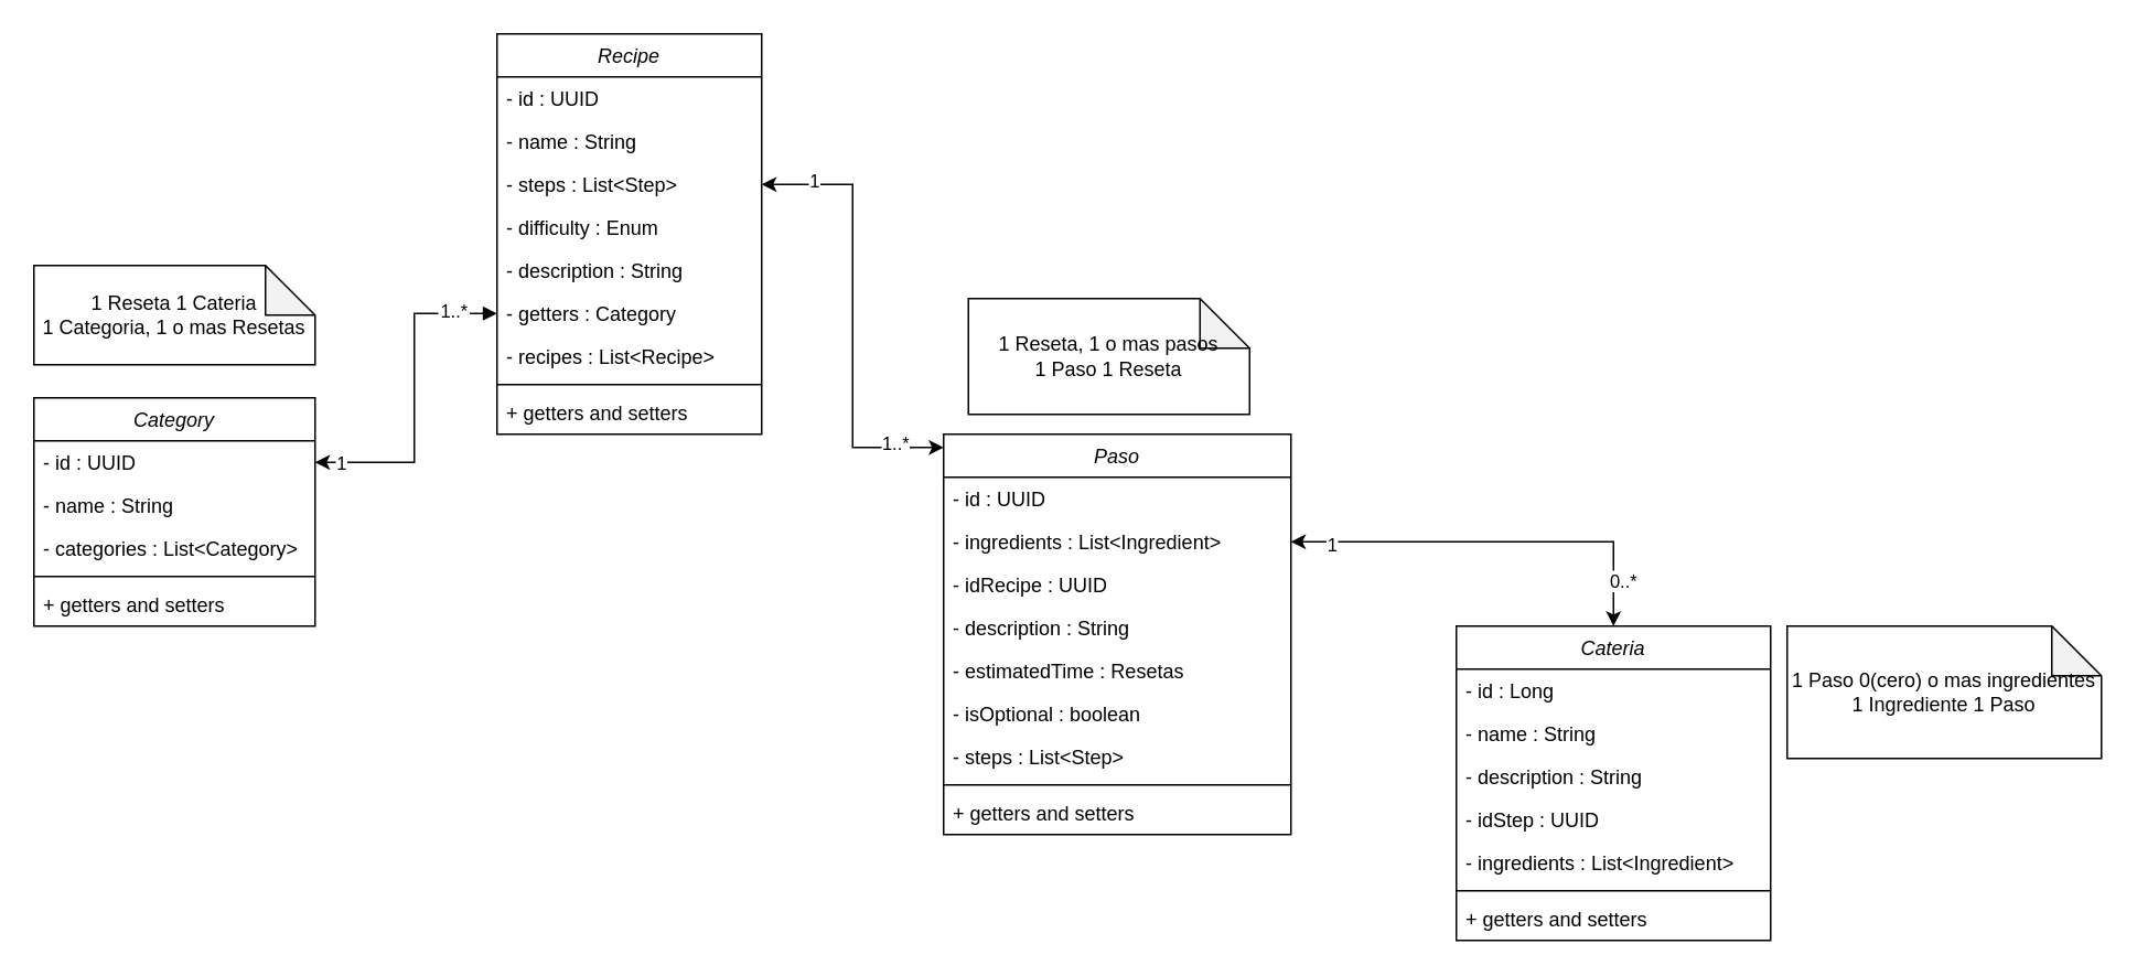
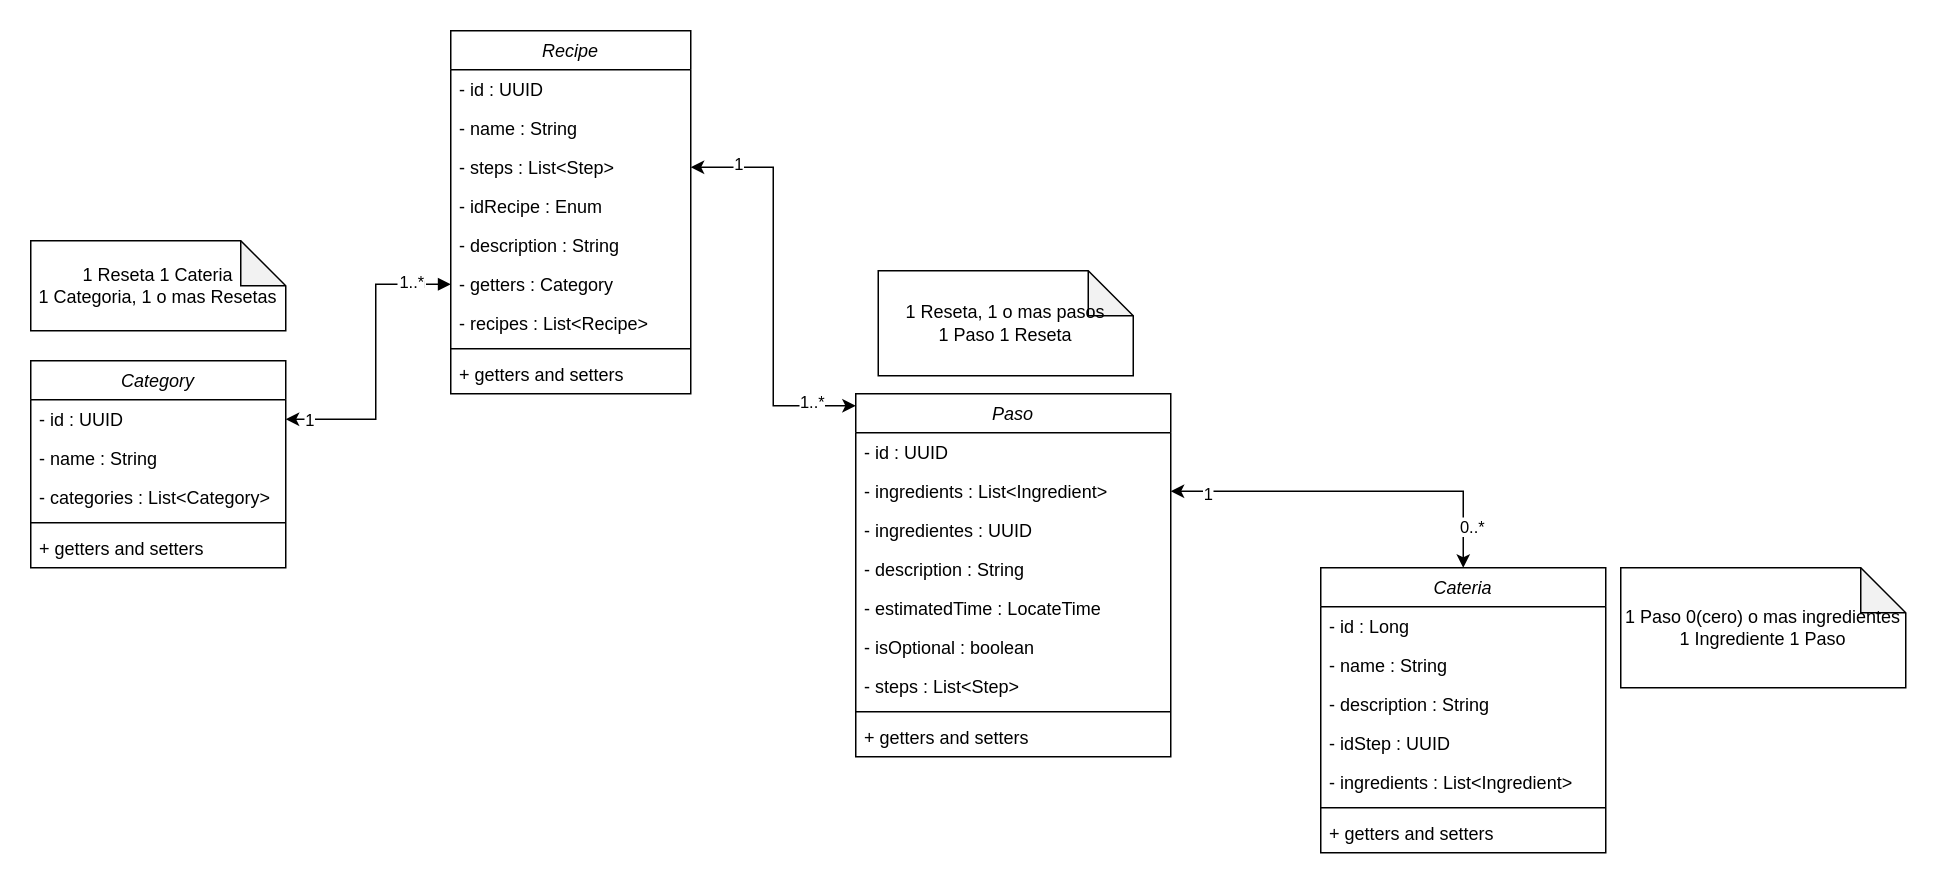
  <mxCell id="0" />
  <mxCell id="1" parent="0" />
  <mxCell id="2" value="Recipe" style="swimlane;fontStyle=2;align=center;verticalAlign=top;childLayout=stackLayout;horizontal=1;startSize=26;horizontalStack=0;resizeParent=1;resizeLast=0;collapsible=1;marginBottom=0;rounded=0;shadow=0;strokeWidth=1;" parent="1" vertex="1"><mxGeometry x="300" y="20" width="160" height="242" as="geometry"><mxRectangle x="230" y="140" width="160" height="26" as="alternateBounds" /></mxGeometry></mxCell>
  <mxCell id="3" value="- id : UUID" style="text;align=left;verticalAlign=top;spacingLeft=4;spacingRight=4;overflow=hidden;rotatable=0;points=[[0,0.5],[1,0.5]];portConstraint=eastwest;" parent="2" vertex="1"><mxGeometry y="26" width="160" height="26" as="geometry" /></mxCell>
  <mxCell id="4" value="- name : String" style="text;align=left;verticalAlign=top;spacingLeft=4;spacingRight=4;overflow=hidden;rotatable=0;points=[[0,0.5],[1,0.5]];portConstraint=eastwest;" parent="2" vertex="1"><mxGeometry y="52" width="160" height="26" as="geometry" /></mxCell>
  <mxCell id="5" value="- steps : List&lt;Step&gt;" style="text;align=left;verticalAlign=top;spacingLeft=4;spacingRight=4;overflow=hidden;rotatable=0;points=[[0,0.5],[1,0.5]];portConstraint=eastwest;" parent="2" vertex="1"><mxGeometry y="78" width="160" height="26" as="geometry" /></mxCell>
- <mxCell id="6" value="- difficulty : Enum" style="text;align=left;verticalAlign=top;spacingLeft=4;spacingRight=4;overflow=hidden;rotatable=0;points=[[0,0.5],[1,0.5]];portConstraint=eastwest;" parent="2" vertex="1"><mxGeometry y="104" width="160" height="26" as="geometry" /></mxCell>
+ <mxCell id="6" value="- idRecipe : Enum" style="text;align=left;verticalAlign=top;spacingLeft=4;spacingRight=4;overflow=hidden;rotatable=0;points=[[0,0.5],[1,0.5]];portConstraint=eastwest;" parent="2" vertex="1"><mxGeometry y="104" width="160" height="26" as="geometry" /></mxCell>
  <mxCell id="7" value="- description : String" style="text;align=left;verticalAlign=top;spacingLeft=4;spacingRight=4;overflow=hidden;rotatable=0;points=[[0,0.5],[1,0.5]];portConstraint=eastwest;" parent="2" vertex="1"><mxGeometry y="130" width="160" height="26" as="geometry" /></mxCell>
  <mxCell id="8" value="- getters : Category" style="text;align=left;verticalAlign=top;spacingLeft=4;spacingRight=4;overflow=hidden;rotatable=0;points=[[0,0.5],[1,0.5]];portConstraint=eastwest;" parent="2" vertex="1"><mxGeometry y="156" width="160" height="26" as="geometry" /></mxCell>
  <mxCell id="9" value="- recipes : List&lt;Recipe&gt;" style="text;align=left;verticalAlign=top;spacingLeft=4;spacingRight=4;overflow=hidden;rotatable=0;points=[[0,0.5],[1,0.5]];portConstraint=eastwest;" parent="2" vertex="1"><mxGeometry y="182" width="160" height="26" as="geometry" /></mxCell>
  <mxCell id="10" value="" style="line;html=1;strokeWidth=1;align=left;verticalAlign=middle;spacingTop=-1;spacingLeft=3;spacingRight=3;rotatable=0;labelPosition=right;points=[];portConstraint=eastwest;" parent="2" vertex="1"><mxGeometry y="208" width="160" height="8" as="geometry" /></mxCell>
  <mxCell id="11" value="+ getters and setters" style="text;align=left;verticalAlign=top;spacingLeft=4;spacingRight=4;overflow=hidden;rotatable=0;points=[[0,0.5],[1,0.5]];portConstraint=eastwest;" parent="2" vertex="1"><mxGeometry y="216" width="160" height="26" as="geometry" /></mxCell>
  <mxCell id="12" value="Category" style="swimlane;fontStyle=2;align=center;verticalAlign=top;childLayout=stackLayout;horizontal=1;startSize=26;horizontalStack=0;resizeParent=1;resizeLast=0;collapsible=1;marginBottom=0;rounded=0;shadow=0;strokeWidth=1;" parent="1" vertex="1"><mxGeometry x="20" y="240" width="170" height="138" as="geometry"><mxRectangle x="230" y="140" width="160" height="26" as="alternateBounds" /></mxGeometry></mxCell>
  <mxCell id="13" value="- id : UUID" style="text;align=left;verticalAlign=top;spacingLeft=4;spacingRight=4;overflow=hidden;rotatable=0;points=[[0,0.5],[1,0.5]];portConstraint=eastwest;" parent="12" vertex="1"><mxGeometry y="26" width="170" height="26" as="geometry" /></mxCell>
  <mxCell id="14" value="- name : String" style="text;align=left;verticalAlign=top;spacingLeft=4;spacingRight=4;overflow=hidden;rotatable=0;points=[[0,0.5],[1,0.5]];portConstraint=eastwest;" parent="12" vertex="1"><mxGeometry y="52" width="170" height="26" as="geometry" /></mxCell>
  <mxCell id="15" value="- categories : List&lt;Category&gt;" style="text;align=left;verticalAlign=top;spacingLeft=4;spacingRight=4;overflow=hidden;rotatable=0;points=[[0,0.5],[1,0.5]];portConstraint=eastwest;" parent="12" vertex="1"><mxGeometry y="78" width="170" height="26" as="geometry" /></mxCell>
  <mxCell id="16" value="" style="line;html=1;strokeWidth=1;align=left;verticalAlign=middle;spacingTop=-1;spacingLeft=3;spacingRight=3;rotatable=0;labelPosition=right;points=[];portConstraint=eastwest;" parent="12" vertex="1"><mxGeometry y="104" width="170" height="8" as="geometry" /></mxCell>
  <mxCell id="17" value="+ getters and setters" style="text;align=left;verticalAlign=top;spacingLeft=4;spacingRight=4;overflow=hidden;rotatable=0;points=[[0,0.5],[1,0.5]];portConstraint=eastwest;" parent="12" vertex="1"><mxGeometry y="112" width="170" height="26" as="geometry" /></mxCell>
  <mxCell id="18" value="Cateria" style="swimlane;fontStyle=2;align=center;verticalAlign=top;childLayout=stackLayout;horizontal=1;startSize=26;horizontalStack=0;resizeParent=1;resizeLast=0;collapsible=1;marginBottom=0;rounded=0;shadow=0;strokeWidth=1;" parent="1" vertex="1"><mxGeometry x="880" y="378" width="190" height="190" as="geometry"><mxRectangle x="230" y="140" width="160" height="26" as="alternateBounds" /></mxGeometry></mxCell>
  <mxCell id="19" value="- id : Long" style="text;align=left;verticalAlign=top;spacingLeft=4;spacingRight=4;overflow=hidden;rotatable=0;points=[[0,0.5],[1,0.5]];portConstraint=eastwest;" parent="18" vertex="1"><mxGeometry y="26" width="190" height="26" as="geometry" /></mxCell>
  <mxCell id="20" value="- name : String" style="text;align=left;verticalAlign=top;spacingLeft=4;spacingRight=4;overflow=hidden;rotatable=0;points=[[0,0.5],[1,0.5]];portConstraint=eastwest;" parent="18" vertex="1"><mxGeometry y="52" width="190" height="26" as="geometry" /></mxCell>
  <mxCell id="21" value="- description : String" style="text;align=left;verticalAlign=top;spacingLeft=4;spacingRight=4;overflow=hidden;rotatable=0;points=[[0,0.5],[1,0.5]];portConstraint=eastwest;" parent="18" vertex="1"><mxGeometry y="78" width="190" height="26" as="geometry" /></mxCell>
  <mxCell id="22" value="- idStep : UUID" style="text;align=left;verticalAlign=top;spacingLeft=4;spacingRight=4;overflow=hidden;rotatable=0;points=[[0,0.5],[1,0.5]];portConstraint=eastwest;" parent="18" vertex="1"><mxGeometry y="104" width="190" height="26" as="geometry" /></mxCell>
  <mxCell id="23" value="- ingredients : List&lt;Ingredient&gt;" style="text;align=left;verticalAlign=top;spacingLeft=4;spacingRight=4;overflow=hidden;rotatable=0;points=[[0,0.5],[1,0.5]];portConstraint=eastwest;" parent="18" vertex="1"><mxGeometry y="130" width="190" height="26" as="geometry" /></mxCell>
  <mxCell id="24" value="" style="line;html=1;strokeWidth=1;align=left;verticalAlign=middle;spacingTop=-1;spacingLeft=3;spacingRight=3;rotatable=0;labelPosition=right;points=[];portConstraint=eastwest;" parent="18" vertex="1"><mxGeometry y="156" width="190" height="8" as="geometry" /></mxCell>
  <mxCell id="25" value="+ getters and setters" style="text;align=left;verticalAlign=top;spacingLeft=4;spacingRight=4;overflow=hidden;rotatable=0;points=[[0,0.5],[1,0.5]];portConstraint=eastwest;" parent="18" vertex="1"><mxGeometry y="164" width="190" height="26" as="geometry" /></mxCell>
  <mxCell id="26" value="Paso" style="swimlane;fontStyle=2;align=center;verticalAlign=top;childLayout=stackLayout;horizontal=1;startSize=26;horizontalStack=0;resizeParent=1;resizeLast=0;collapsible=1;marginBottom=0;rounded=0;shadow=0;strokeWidth=1;" parent="1" vertex="1"><mxGeometry x="570" y="262" width="210" height="242" as="geometry"><mxRectangle x="230" y="140" width="160" height="26" as="alternateBounds" /></mxGeometry></mxCell>
  <mxCell id="27" value="- id : UUID" style="text;align=left;verticalAlign=top;spacingLeft=4;spacingRight=4;overflow=hidden;rotatable=0;points=[[0,0.5],[1,0.5]];portConstraint=eastwest;" parent="26" vertex="1"><mxGeometry y="26" width="210" height="26" as="geometry" /></mxCell>
  <mxCell id="28" value="- ingredients : List&lt;Ingredient&gt;" style="text;align=left;verticalAlign=top;spacingLeft=4;spacingRight=4;overflow=hidden;rotatable=0;points=[[0,0.5],[1,0.5]];portConstraint=eastwest;" parent="26" vertex="1"><mxGeometry y="52" width="210" height="26" as="geometry" /></mxCell>
- <mxCell id="29" value="- idRecipe : UUID" style="text;align=left;verticalAlign=top;spacingLeft=4;spacingRight=4;overflow=hidden;rotatable=0;points=[[0,0.5],[1,0.5]];portConstraint=eastwest;" parent="26" vertex="1"><mxGeometry y="78" width="210" height="26" as="geometry" /></mxCell>
+ <mxCell id="29" value="- ingredientes : UUID" style="text;align=left;verticalAlign=top;spacingLeft=4;spacingRight=4;overflow=hidden;rotatable=0;points=[[0,0.5],[1,0.5]];portConstraint=eastwest;" parent="26" vertex="1"><mxGeometry y="78" width="210" height="26" as="geometry" /></mxCell>
  <mxCell id="30" value="- description : String" style="text;align=left;verticalAlign=top;spacingLeft=4;spacingRight=4;overflow=hidden;rotatable=0;points=[[0,0.5],[1,0.5]];portConstraint=eastwest;" parent="26" vertex="1"><mxGeometry y="104" width="210" height="26" as="geometry" /></mxCell>
- <mxCell id="31" value="- estimatedTime : Resetas" style="text;align=left;verticalAlign=top;spacingLeft=4;spacingRight=4;overflow=hidden;rotatable=0;points=[[0,0.5],[1,0.5]];portConstraint=eastwest;" parent="26" vertex="1"><mxGeometry y="130" width="210" height="26" as="geometry" /></mxCell>
+ <mxCell id="31" value="- estimatedTime : LocateTime" style="text;align=left;verticalAlign=top;spacingLeft=4;spacingRight=4;overflow=hidden;rotatable=0;points=[[0,0.5],[1,0.5]];portConstraint=eastwest;" parent="26" vertex="1"><mxGeometry y="130" width="210" height="26" as="geometry" /></mxCell>
  <mxCell id="32" value="- isOptional : boolean" style="text;align=left;verticalAlign=top;spacingLeft=4;spacingRight=4;overflow=hidden;rotatable=0;points=[[0,0.5],[1,0.5]];portConstraint=eastwest;" parent="26" vertex="1"><mxGeometry y="156" width="210" height="26" as="geometry" /></mxCell>
  <mxCell id="33" value="- steps : List&lt;Step&gt;" style="text;align=left;verticalAlign=top;spacingLeft=4;spacingRight=4;overflow=hidden;rotatable=0;points=[[0,0.5],[1,0.5]];portConstraint=eastwest;" parent="26" vertex="1"><mxGeometry y="182" width="210" height="26" as="geometry" /></mxCell>
  <mxCell id="34" value="" style="line;html=1;strokeWidth=1;align=left;verticalAlign=middle;spacingTop=-1;spacingLeft=3;spacingRight=3;rotatable=0;labelPosition=right;points=[];portConstraint=eastwest;" parent="26" vertex="1"><mxGeometry y="208" width="210" height="8" as="geometry" /></mxCell>
  <mxCell id="35" value="+ getters and setters" style="text;align=left;verticalAlign=top;spacingLeft=4;spacingRight=4;overflow=hidden;rotatable=0;points=[[0,0.5],[1,0.5]];portConstraint=eastwest;" parent="26" vertex="1"><mxGeometry y="216" width="210" height="26" as="geometry" /></mxCell>
  <mxCell id="36" value="" style="html=1;verticalAlign=bottom;labelBackgroundColor=none;endArrow=block;endFill=1;rounded=0;edgeStyle=orthogonalEdgeStyle;startArrow=classic;startFill=1;" parent="1" source="13" target="8" edge="1"><mxGeometry width="160" relative="1" as="geometry"><mxPoint x="20" y="180" as="sourcePoint" /><mxPoint x="180" y="180" as="targetPoint" /><Array as="points"><mxPoint x="250" y="279" /><mxPoint x="250" y="189" /></Array></mxGeometry></mxCell>
  <mxCell id="37" value="1" style="edgeLabel;html=1;align=center;verticalAlign=middle;resizable=0;points=[];" parent="36" vertex="1" connectable="0"><mxGeometry x="-0.852" relative="1" as="geometry"><mxPoint as="offset" /></mxGeometry></mxCell>
  <mxCell id="38" value="1..n" style="edgeLabel;html=1;align=center;verticalAlign=middle;resizable=0;points=[];" parent="36" vertex="1" connectable="0"><mxGeometry x="0.726" y="2" relative="1" as="geometry"><mxPoint as="offset" /></mxGeometry></mxCell>
  <mxCell id="39" value="1" style="edgeLabel;html=1;align=center;verticalAlign=middle;resizable=0;points=[];" parent="36" vertex="1" connectable="0"><mxGeometry x="0.78" y="2" relative="1" as="geometry"><mxPoint as="offset" /></mxGeometry></mxCell>
  <mxCell id="40" value="1..*" style="edgeLabel;html=1;align=center;verticalAlign=middle;resizable=0;points=[];" parent="36" vertex="1" connectable="0"><mxGeometry x="0.73" y="2" relative="1" as="geometry"><mxPoint as="offset" /></mxGeometry></mxCell>
  <mxCell id="41" style="edgeStyle=orthogonalEdgeStyle;rounded=0;orthogonalLoop=1;jettySize=auto;html=1;startArrow=classic;startFill=1;" parent="1" source="18" target="28" edge="1"><mxGeometry relative="1" as="geometry" /></mxCell>
  <mxCell id="42" value="0..*" style="edgeLabel;html=1;align=center;verticalAlign=middle;resizable=0;points=[];" parent="41" vertex="1" connectable="0"><mxGeometry x="-0.863" relative="1" as="geometry"><mxPoint x="5" y="-11" as="offset" /></mxGeometry></mxCell>
  <mxCell id="43" value="1" style="edgeLabel;html=1;align=center;verticalAlign=middle;resizable=0;points=[];" parent="41" vertex="1" connectable="0"><mxGeometry x="0.801" y="1" relative="1" as="geometry"><mxPoint as="offset" /></mxGeometry></mxCell>
  <mxCell id="44" style="edgeStyle=orthogonalEdgeStyle;rounded=0;orthogonalLoop=1;jettySize=auto;html=1;startArrow=classic;startFill=1;" parent="1" source="26" target="5" edge="1"><mxGeometry relative="1" as="geometry"><Array as="points"><mxPoint x="515" y="270" /><mxPoint x="515" y="111" /></Array></mxGeometry></mxCell>
  <mxCell id="45" value="1" style="edgeLabel;html=1;align=center;verticalAlign=middle;resizable=0;points=[];" parent="44" vertex="1" connectable="0"><mxGeometry x="0.773" y="-3" relative="1" as="geometry"><mxPoint as="offset" /></mxGeometry></mxCell>
  <mxCell id="46" value="1" style="edgeLabel;html=1;align=center;verticalAlign=middle;resizable=0;points=[];" parent="44" vertex="1" connectable="0"><mxGeometry x="-0.747" y="-3" relative="1" as="geometry"><mxPoint as="offset" /></mxGeometry></mxCell>
  <mxCell id="47" value="1..*" style="edgeLabel;html=1;align=center;verticalAlign=middle;resizable=0;points=[];" parent="44" vertex="1" connectable="0"><mxGeometry x="-0.78" y="-3" relative="1" as="geometry"><mxPoint as="offset" /></mxGeometry></mxCell>
  <mxCell id="48" value="1 Reseta 1 Cateria&lt;br style=&quot;border-color: var(--border-color);&quot;&gt;&lt;span style=&quot;&quot;&gt;1 Categoria, 1 o mas Resetas&lt;/span&gt;" style="shape=note;whiteSpace=wrap;html=1;backgroundOutline=1;darkOpacity=0.05;" parent="1" vertex="1"><mxGeometry x="20" y="160" width="170" height="60" as="geometry" /></mxCell>
  <mxCell id="49" value="1 Reseta, 1 o mas pasos&lt;br style=&quot;border-color: var(--border-color);&quot;&gt;&lt;span style=&quot;&quot;&gt;1 Paso 1 Reseta&lt;/span&gt;" style="shape=note;whiteSpace=wrap;html=1;backgroundOutline=1;darkOpacity=0.05;" parent="1" vertex="1"><mxGeometry x="585" y="180" width="170" height="70" as="geometry" /></mxCell>
  <mxCell id="50" value="1 Paso 0(cero) o mas ingredientes&lt;br&gt;1 Ingrediente 1 Paso" style="shape=note;whiteSpace=wrap;html=1;backgroundOutline=1;darkOpacity=0.05;" parent="1" vertex="1"><mxGeometry x="1080" y="378" width="190" height="80" as="geometry" /></mxCell>
